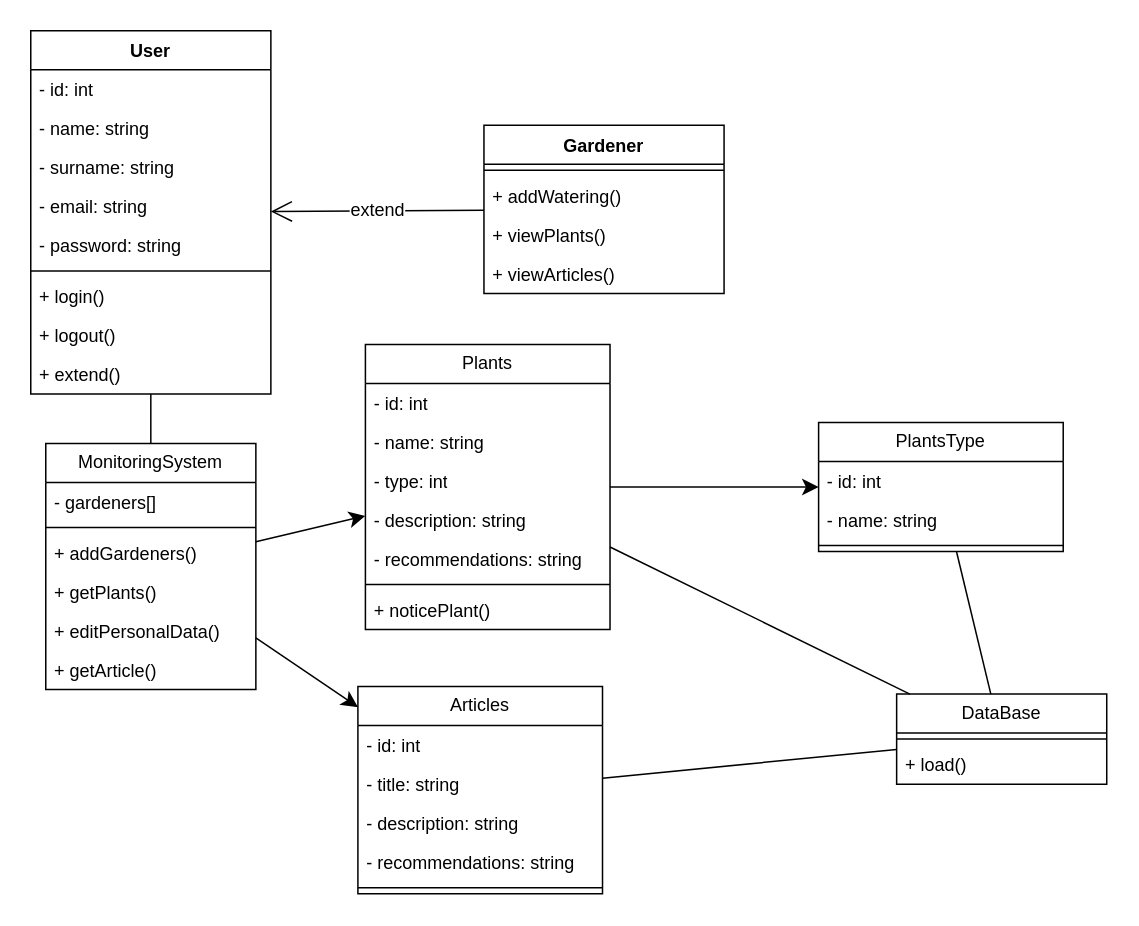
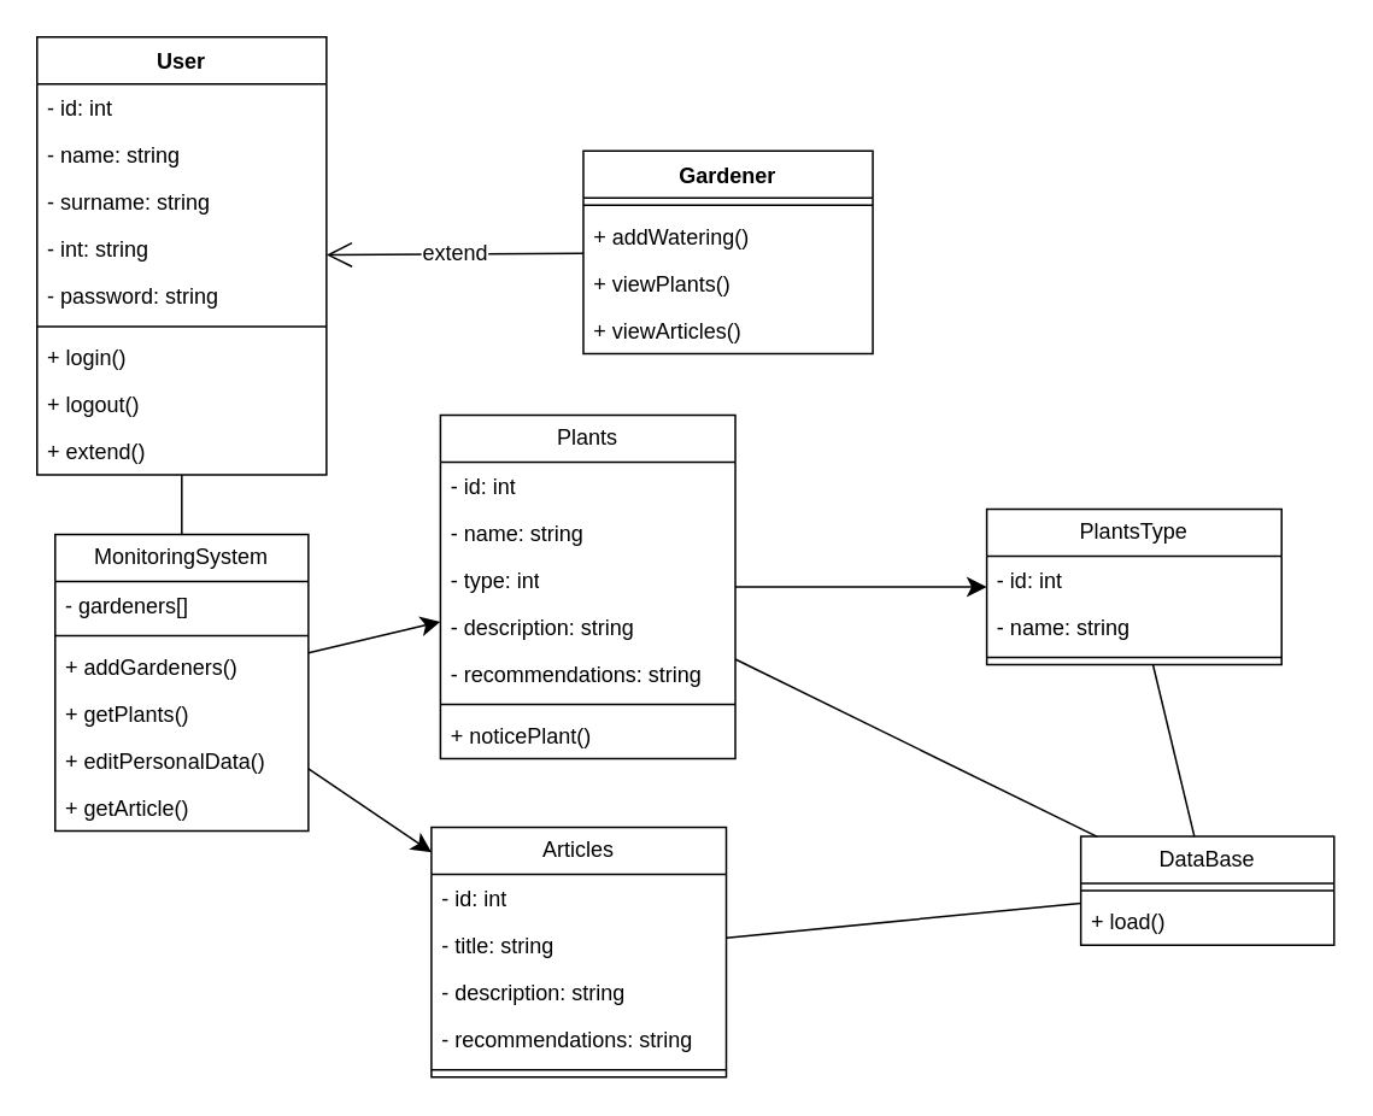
  <mxCell id="0" />
  <mxCell id="1" parent="0" />
  <mxCell id="2" style="edgeStyle=none;shape=connector;curved=1;rounded=0;orthogonalLoop=1;jettySize=auto;html=1;strokeColor=default;align=center;verticalAlign=middle;fontFamily=Helvetica;fontSize=12;fontColor=default;labelBackgroundColor=default;startFill=0;startSize=8;endArrow=none;endSize=8;" parent="1" source="28" target="9" edge="1"><mxGeometry relative="1" as="geometry"><mxPoint x="101.378" y="225" as="sourcePoint" /></mxGeometry></mxCell>
  <mxCell id="3" value="Gardener" style="swimlane;fontStyle=1;align=center;verticalAlign=top;childLayout=stackLayout;horizontal=1;startSize=26;horizontalStack=0;resizeParent=1;resizeParentMax=0;resizeLast=0;collapsible=1;marginBottom=0;whiteSpace=wrap;html=1;fontFamily=Helvetica;fontSize=12;fontColor=default;labelBackgroundColor=default;" parent="1" vertex="1"><mxGeometry x="322" y="83" width="160" height="112" as="geometry" /></mxCell>
  <mxCell id="4" value="" style="line;strokeWidth=1;fillColor=none;align=left;verticalAlign=middle;spacingTop=-1;spacingLeft=3;spacingRight=3;rotatable=0;labelPosition=right;points=[];portConstraint=eastwest;strokeColor=inherit;fontFamily=Helvetica;fontSize=12;fontColor=default;labelBackgroundColor=default;" parent="3" vertex="1"><mxGeometry y="26" width="160" height="8" as="geometry" /></mxCell>
  <mxCell id="5" value="+ addWatering()" style="text;strokeColor=none;fillColor=none;align=left;verticalAlign=top;spacingLeft=4;spacingRight=4;overflow=hidden;rotatable=0;points=[[0,0.5],[1,0.5]];portConstraint=eastwest;whiteSpace=wrap;html=1;fontFamily=Helvetica;fontSize=12;fontColor=default;labelBackgroundColor=default;" parent="3" vertex="1"><mxGeometry y="34" width="160" height="26" as="geometry" /></mxCell>
  <mxCell id="6" value="+ viewPlants()" style="text;strokeColor=none;fillColor=none;align=left;verticalAlign=top;spacingLeft=4;spacingRight=4;overflow=hidden;rotatable=0;points=[[0,0.5],[1,0.5]];portConstraint=eastwest;whiteSpace=wrap;html=1;fontFamily=Helvetica;fontSize=12;fontColor=default;labelBackgroundColor=default;" parent="3" vertex="1"><mxGeometry y="60" width="160" height="26" as="geometry" /></mxCell>
  <mxCell id="7" value="+ viewArticles()" style="text;strokeColor=none;fillColor=none;align=left;verticalAlign=top;spacingLeft=4;spacingRight=4;overflow=hidden;rotatable=0;points=[[0,0.5],[1,0.5]];portConstraint=eastwest;whiteSpace=wrap;html=1;fontFamily=Helvetica;fontSize=12;fontColor=default;labelBackgroundColor=default;" vertex="1" parent="3"><mxGeometry y="86" width="160" height="26" as="geometry" /></mxCell>
  <mxCell id="8" style="shape=connector;rounded=0;orthogonalLoop=1;jettySize=auto;html=1;strokeColor=default;align=center;verticalAlign=middle;fontFamily=Helvetica;fontSize=12;fontColor=default;labelBackgroundColor=default;startFill=0;startSize=8;endArrow=classic;endSize=8;endFill=1;" parent="1" source="9" target="19" edge="1"><mxGeometry relative="1" as="geometry" /></mxCell>
  <mxCell id="9" value="MonitoringSystem" style="swimlane;fontStyle=0;childLayout=stackLayout;horizontal=1;startSize=26;fillColor=none;horizontalStack=0;resizeParent=1;resizeParentMax=0;resizeLast=0;collapsible=1;marginBottom=0;whiteSpace=wrap;html=1;fontFamily=Helvetica;fontSize=12;fontColor=default;labelBackgroundColor=default;" parent="1" vertex="1"><mxGeometry x="30" y="295" width="140" height="164" as="geometry" /></mxCell>
  <mxCell id="10" value="- gardeners[]" style="text;strokeColor=none;fillColor=none;align=left;verticalAlign=top;spacingLeft=4;spacingRight=4;overflow=hidden;rotatable=0;points=[[0,0.5],[1,0.5]];portConstraint=eastwest;whiteSpace=wrap;html=1;fontFamily=Helvetica;fontSize=12;fontColor=default;labelBackgroundColor=default;" parent="9" vertex="1"><mxGeometry y="26" width="140" height="26" as="geometry" /></mxCell>
  <mxCell id="11" value="" style="line;strokeWidth=1;fillColor=none;align=left;verticalAlign=middle;spacingTop=-1;spacingLeft=3;spacingRight=3;rotatable=0;labelPosition=right;points=[];portConstraint=eastwest;strokeColor=inherit;fontFamily=Helvetica;fontSize=12;fontColor=default;labelBackgroundColor=default;" parent="9" vertex="1"><mxGeometry y="52" width="140" height="8" as="geometry" /></mxCell>
  <mxCell id="12" value="+ addGardeners()" style="text;strokeColor=none;fillColor=none;align=left;verticalAlign=top;spacingLeft=4;spacingRight=4;overflow=hidden;rotatable=0;points=[[0,0.5],[1,0.5]];portConstraint=eastwest;whiteSpace=wrap;html=1;fontFamily=Helvetica;fontSize=12;fontColor=default;labelBackgroundColor=default;" parent="9" vertex="1"><mxGeometry y="60" width="140" height="26" as="geometry" /></mxCell>
  <mxCell id="13" value="+ getPlants()" style="text;strokeColor=none;fillColor=none;align=left;verticalAlign=top;spacingLeft=4;spacingRight=4;overflow=hidden;rotatable=0;points=[[0,0.5],[1,0.5]];portConstraint=eastwest;whiteSpace=wrap;html=1;fontFamily=Helvetica;fontSize=12;fontColor=default;labelBackgroundColor=default;" parent="9" vertex="1"><mxGeometry y="86" width="140" height="26" as="geometry" /></mxCell>
  <mxCell id="14" value="+ editPersonalData()" style="text;strokeColor=none;fillColor=none;align=left;verticalAlign=top;spacingLeft=4;spacingRight=4;overflow=hidden;rotatable=0;points=[[0,0.5],[1,0.5]];portConstraint=eastwest;whiteSpace=wrap;html=1;fontFamily=Helvetica;fontSize=12;fontColor=default;labelBackgroundColor=default;" parent="9" vertex="1"><mxGeometry y="112" width="140" height="26" as="geometry" /></mxCell>
  <mxCell id="15" value="+ getArticle()" style="text;strokeColor=none;fillColor=none;align=left;verticalAlign=top;spacingLeft=4;spacingRight=4;overflow=hidden;rotatable=0;points=[[0,0.5],[1,0.5]];portConstraint=eastwest;whiteSpace=wrap;html=1;fontFamily=Helvetica;fontSize=12;fontColor=default;labelBackgroundColor=default;" vertex="1" parent="9"><mxGeometry y="138" width="140" height="26" as="geometry" /></mxCell>
  <mxCell id="16" value="DataBase" style="swimlane;fontStyle=0;childLayout=stackLayout;horizontal=1;startSize=26;fillColor=none;horizontalStack=0;resizeParent=1;resizeParentMax=0;resizeLast=0;collapsible=1;marginBottom=0;whiteSpace=wrap;html=1;fontFamily=Helvetica;fontSize=12;fontColor=default;labelBackgroundColor=default;" parent="1" vertex="1"><mxGeometry x="597" y="462" width="140" height="60" as="geometry" /></mxCell>
  <mxCell id="17" value="" style="line;strokeWidth=1;fillColor=none;align=left;verticalAlign=middle;spacingTop=-1;spacingLeft=3;spacingRight=3;rotatable=0;labelPosition=right;points=[];portConstraint=eastwest;strokeColor=inherit;fontFamily=Helvetica;fontSize=12;fontColor=default;labelBackgroundColor=default;" parent="16" vertex="1"><mxGeometry y="26" width="140" height="8" as="geometry" /></mxCell>
  <mxCell id="18" value="+ load()" style="text;strokeColor=none;fillColor=none;align=left;verticalAlign=top;spacingLeft=4;spacingRight=4;overflow=hidden;rotatable=0;points=[[0,0.5],[1,0.5]];portConstraint=eastwest;whiteSpace=wrap;html=1;fontFamily=Helvetica;fontSize=12;fontColor=default;labelBackgroundColor=default;" parent="16" vertex="1"><mxGeometry y="34" width="140" height="26" as="geometry" /></mxCell>
  <mxCell id="19" value="Plants" style="swimlane;fontStyle=0;childLayout=stackLayout;horizontal=1;startSize=26;fillColor=none;horizontalStack=0;resizeParent=1;resizeParentMax=0;resizeLast=0;collapsible=1;marginBottom=0;whiteSpace=wrap;html=1;fontFamily=Helvetica;fontSize=12;fontColor=default;labelBackgroundColor=default;" parent="1" vertex="1"><mxGeometry x="243" y="229" width="163" height="190" as="geometry" /></mxCell>
  <mxCell id="20" value="- id: int" style="text;strokeColor=none;fillColor=none;align=left;verticalAlign=top;spacingLeft=4;spacingRight=4;overflow=hidden;rotatable=0;points=[[0,0.5],[1,0.5]];portConstraint=eastwest;whiteSpace=wrap;html=1;fontFamily=Helvetica;fontSize=12;fontColor=default;labelBackgroundColor=default;" vertex="1" parent="19"><mxGeometry y="26" width="163" height="26" as="geometry" /></mxCell>
  <mxCell id="21" value="- name: string" style="text;strokeColor=none;fillColor=none;align=left;verticalAlign=top;spacingLeft=4;spacingRight=4;overflow=hidden;rotatable=0;points=[[0,0.5],[1,0.5]];portConstraint=eastwest;whiteSpace=wrap;html=1;fontFamily=Helvetica;fontSize=12;fontColor=default;labelBackgroundColor=default;" parent="19" vertex="1"><mxGeometry y="52" width="163" height="26" as="geometry" /></mxCell>
  <mxCell id="22" value="- type: int" style="text;strokeColor=none;fillColor=none;align=left;verticalAlign=top;spacingLeft=4;spacingRight=4;overflow=hidden;rotatable=0;points=[[0,0.5],[1,0.5]];portConstraint=eastwest;whiteSpace=wrap;html=1;fontFamily=Helvetica;fontSize=12;fontColor=default;labelBackgroundColor=default;" vertex="1" parent="19"><mxGeometry y="78" width="163" height="26" as="geometry" /></mxCell>
  <mxCell id="23" value="- description: string" style="text;strokeColor=none;fillColor=none;align=left;verticalAlign=top;spacingLeft=4;spacingRight=4;overflow=hidden;rotatable=0;points=[[0,0.5],[1,0.5]];portConstraint=eastwest;whiteSpace=wrap;html=1;fontFamily=Helvetica;fontSize=12;fontColor=default;labelBackgroundColor=default;" parent="19" vertex="1"><mxGeometry y="104" width="163" height="26" as="geometry" /></mxCell>
  <mxCell id="24" value="- recommendations: string" style="text;strokeColor=none;fillColor=none;align=left;verticalAlign=top;spacingLeft=4;spacingRight=4;overflow=hidden;rotatable=0;points=[[0,0.5],[1,0.5]];portConstraint=eastwest;whiteSpace=wrap;html=1;fontFamily=Helvetica;fontSize=12;fontColor=default;labelBackgroundColor=default;" parent="19" vertex="1"><mxGeometry y="130" width="163" height="26" as="geometry" /></mxCell>
  <mxCell id="25" value="" style="line;strokeWidth=1;fillColor=none;align=left;verticalAlign=middle;spacingTop=-1;spacingLeft=3;spacingRight=3;rotatable=0;labelPosition=right;points=[];portConstraint=eastwest;strokeColor=inherit;fontFamily=Helvetica;fontSize=12;fontColor=default;labelBackgroundColor=default;" parent="19" vertex="1"><mxGeometry y="156" width="163" height="8" as="geometry" /></mxCell>
  <mxCell id="26" value="+ noticePlant()" style="text;strokeColor=none;fillColor=none;align=left;verticalAlign=top;spacingLeft=4;spacingRight=4;overflow=hidden;rotatable=0;points=[[0,0.5],[1,0.5]];portConstraint=eastwest;whiteSpace=wrap;html=1;fontFamily=Helvetica;fontSize=12;fontColor=default;labelBackgroundColor=default;" parent="19" vertex="1"><mxGeometry y="164" width="163" height="26" as="geometry" /></mxCell>
  <mxCell id="27" value="extend" style="endArrow=open;endSize=12;dashed=0;html=1;rounded=0;strokeColor=default;align=center;verticalAlign=middle;fontFamily=Helvetica;fontSize=12;fontColor=default;labelBackgroundColor=default;edgeStyle=none;curved=1;" parent="1" source="3" target="28" edge="1"><mxGeometry width="160" relative="1" as="geometry"><mxPoint x="239" y="86" as="sourcePoint" /><mxPoint x="172" y="148.517" as="targetPoint" /></mxGeometry></mxCell>
  <mxCell id="28" value="User" style="swimlane;fontStyle=1;align=center;verticalAlign=top;childLayout=stackLayout;horizontal=1;startSize=26;horizontalStack=0;resizeParent=1;resizeParentMax=0;resizeLast=0;collapsible=1;marginBottom=0;whiteSpace=wrap;html=1;fontFamily=Helvetica;fontSize=12;fontColor=default;labelBackgroundColor=default;" parent="1" vertex="1"><mxGeometry x="20" y="20" width="160" height="242" as="geometry" /></mxCell>
  <mxCell id="29" value="- id: int" style="text;strokeColor=none;fillColor=none;align=left;verticalAlign=top;spacingLeft=4;spacingRight=4;overflow=hidden;rotatable=0;points=[[0,0.5],[1,0.5]];portConstraint=eastwest;whiteSpace=wrap;html=1;fontFamily=Helvetica;fontSize=12;fontColor=default;labelBackgroundColor=default;" parent="28" vertex="1"><mxGeometry y="26" width="160" height="26" as="geometry" /></mxCell>
  <mxCell id="30" value="- name: string" style="text;strokeColor=none;fillColor=none;align=left;verticalAlign=top;spacingLeft=4;spacingRight=4;overflow=hidden;rotatable=0;points=[[0,0.5],[1,0.5]];portConstraint=eastwest;whiteSpace=wrap;html=1;fontFamily=Helvetica;fontSize=12;fontColor=default;labelBackgroundColor=default;" parent="28" vertex="1"><mxGeometry y="52" width="160" height="26" as="geometry" /></mxCell>
  <mxCell id="31" value="- surname: string" style="text;strokeColor=none;fillColor=none;align=left;verticalAlign=top;spacingLeft=4;spacingRight=4;overflow=hidden;rotatable=0;points=[[0,0.5],[1,0.5]];portConstraint=eastwest;whiteSpace=wrap;html=1;fontFamily=Helvetica;fontSize=12;fontColor=default;labelBackgroundColor=default;" parent="28" vertex="1"><mxGeometry y="78" width="160" height="26" as="geometry" /></mxCell>
- <mxCell id="32" value="- email: string" style="text;strokeColor=none;fillColor=none;align=left;verticalAlign=top;spacingLeft=4;spacingRight=4;overflow=hidden;rotatable=0;points=[[0,0.5],[1,0.5]];portConstraint=eastwest;whiteSpace=wrap;html=1;fontFamily=Helvetica;fontSize=12;fontColor=default;labelBackgroundColor=default;" parent="28" vertex="1"><mxGeometry y="104" width="160" height="26" as="geometry" /></mxCell>
+ <mxCell id="32" value="- int: string" style="text;strokeColor=none;fillColor=none;align=left;verticalAlign=top;spacingLeft=4;spacingRight=4;overflow=hidden;rotatable=0;points=[[0,0.5],[1,0.5]];portConstraint=eastwest;whiteSpace=wrap;html=1;fontFamily=Helvetica;fontSize=12;fontColor=default;labelBackgroundColor=default;" parent="28" vertex="1"><mxGeometry y="104" width="160" height="26" as="geometry" /></mxCell>
  <mxCell id="33" value="- password: string" style="text;strokeColor=none;fillColor=none;align=left;verticalAlign=top;spacingLeft=4;spacingRight=4;overflow=hidden;rotatable=0;points=[[0,0.5],[1,0.5]];portConstraint=eastwest;whiteSpace=wrap;html=1;fontFamily=Helvetica;fontSize=12;fontColor=default;labelBackgroundColor=default;" parent="28" vertex="1"><mxGeometry y="130" width="160" height="26" as="geometry" /></mxCell>
  <mxCell id="34" value="" style="line;strokeWidth=1;fillColor=none;align=left;verticalAlign=middle;spacingTop=-1;spacingLeft=3;spacingRight=3;rotatable=0;labelPosition=right;points=[];portConstraint=eastwest;strokeColor=inherit;fontFamily=Helvetica;fontSize=12;fontColor=default;labelBackgroundColor=default;" parent="28" vertex="1"><mxGeometry y="156" width="160" height="8" as="geometry" /></mxCell>
  <mxCell id="35" value="+ login()" style="text;strokeColor=none;fillColor=none;align=left;verticalAlign=top;spacingLeft=4;spacingRight=4;overflow=hidden;rotatable=0;points=[[0,0.5],[1,0.5]];portConstraint=eastwest;whiteSpace=wrap;html=1;fontFamily=Helvetica;fontSize=12;fontColor=default;labelBackgroundColor=default;" parent="28" vertex="1"><mxGeometry y="164" width="160" height="26" as="geometry" /></mxCell>
  <mxCell id="36" value="+ logout()" style="text;strokeColor=none;fillColor=none;align=left;verticalAlign=top;spacingLeft=4;spacingRight=4;overflow=hidden;rotatable=0;points=[[0,0.5],[1,0.5]];portConstraint=eastwest;whiteSpace=wrap;html=1;fontFamily=Helvetica;fontSize=12;fontColor=default;labelBackgroundColor=default;" parent="28" vertex="1"><mxGeometry y="190" width="160" height="26" as="geometry" /></mxCell>
  <mxCell id="37" value="+ extend()" style="text;strokeColor=none;fillColor=none;align=left;verticalAlign=top;spacingLeft=4;spacingRight=4;overflow=hidden;rotatable=0;points=[[0,0.5],[1,0.5]];portConstraint=eastwest;whiteSpace=wrap;html=1;fontFamily=Helvetica;fontSize=12;fontColor=default;labelBackgroundColor=default;" parent="28" vertex="1"><mxGeometry y="216" width="160" height="26" as="geometry" /></mxCell>
  <mxCell id="38" value="Articles" style="swimlane;fontStyle=0;childLayout=stackLayout;horizontal=1;startSize=26;fillColor=none;horizontalStack=0;resizeParent=1;resizeParentMax=0;resizeLast=0;collapsible=1;marginBottom=0;whiteSpace=wrap;html=1;fontFamily=Helvetica;fontSize=12;fontColor=default;labelBackgroundColor=default;" vertex="1" parent="1"><mxGeometry x="238" y="457" width="163" height="138" as="geometry" /></mxCell>
  <mxCell id="39" value="- id: int" style="text;strokeColor=none;fillColor=none;align=left;verticalAlign=top;spacingLeft=4;spacingRight=4;overflow=hidden;rotatable=0;points=[[0,0.5],[1,0.5]];portConstraint=eastwest;whiteSpace=wrap;html=1;fontFamily=Helvetica;fontSize=12;fontColor=default;labelBackgroundColor=default;" vertex="1" parent="38"><mxGeometry y="26" width="163" height="26" as="geometry" /></mxCell>
  <mxCell id="40" value="- title: string" style="text;strokeColor=none;fillColor=none;align=left;verticalAlign=top;spacingLeft=4;spacingRight=4;overflow=hidden;rotatable=0;points=[[0,0.5],[1,0.5]];portConstraint=eastwest;whiteSpace=wrap;html=1;fontFamily=Helvetica;fontSize=12;fontColor=default;labelBackgroundColor=default;" vertex="1" parent="38"><mxGeometry y="52" width="163" height="26" as="geometry" /></mxCell>
  <mxCell id="41" value="- description: string" style="text;strokeColor=none;fillColor=none;align=left;verticalAlign=top;spacingLeft=4;spacingRight=4;overflow=hidden;rotatable=0;points=[[0,0.5],[1,0.5]];portConstraint=eastwest;whiteSpace=wrap;html=1;fontFamily=Helvetica;fontSize=12;fontColor=default;labelBackgroundColor=default;" vertex="1" parent="38"><mxGeometry y="78" width="163" height="26" as="geometry" /></mxCell>
  <mxCell id="42" value="- recommendations: string" style="text;strokeColor=none;fillColor=none;align=left;verticalAlign=top;spacingLeft=4;spacingRight=4;overflow=hidden;rotatable=0;points=[[0,0.5],[1,0.5]];portConstraint=eastwest;whiteSpace=wrap;html=1;fontFamily=Helvetica;fontSize=12;fontColor=default;labelBackgroundColor=default;" vertex="1" parent="38"><mxGeometry y="104" width="163" height="26" as="geometry" /></mxCell>
  <mxCell id="43" value="" style="line;strokeWidth=1;fillColor=none;align=left;verticalAlign=middle;spacingTop=-1;spacingLeft=3;spacingRight=3;rotatable=0;labelPosition=right;points=[];portConstraint=eastwest;strokeColor=inherit;fontFamily=Helvetica;fontSize=12;fontColor=default;labelBackgroundColor=default;" vertex="1" parent="38"><mxGeometry y="130" width="163" height="8" as="geometry" /></mxCell>
  <mxCell id="44" style="shape=connector;rounded=0;orthogonalLoop=1;jettySize=auto;html=1;strokeColor=default;align=center;verticalAlign=middle;fontFamily=Helvetica;fontSize=12;fontColor=default;labelBackgroundColor=default;startFill=0;startSize=8;endArrow=classic;endSize=8;endFill=1;" edge="1" parent="1" source="9" target="38"><mxGeometry relative="1" as="geometry"><mxPoint x="180" y="369" as="sourcePoint" /><mxPoint x="258" y="350" as="targetPoint" /></mxGeometry></mxCell>
  <mxCell id="45" style="edgeStyle=none;shape=connector;curved=1;rounded=0;orthogonalLoop=1;jettySize=auto;html=1;strokeColor=default;align=center;verticalAlign=middle;fontFamily=Helvetica;fontSize=12;fontColor=default;labelBackgroundColor=default;startFill=0;startSize=8;endArrow=none;endSize=8;" edge="1" parent="1" source="38" target="16"><mxGeometry relative="1" as="geometry"><mxPoint x="421" y="359" as="sourcePoint" /><mxPoint x="485" y="382" as="targetPoint" /></mxGeometry></mxCell>
  <mxCell id="46" value="PlantsType" style="swimlane;fontStyle=0;childLayout=stackLayout;horizontal=1;startSize=26;fillColor=none;horizontalStack=0;resizeParent=1;resizeParentMax=0;resizeLast=0;collapsible=1;marginBottom=0;whiteSpace=wrap;html=1;fontFamily=Helvetica;fontSize=12;fontColor=default;labelBackgroundColor=default;" vertex="1" parent="1"><mxGeometry x="545" y="281" width="163" height="86" as="geometry" /></mxCell>
  <mxCell id="47" value="- id: int" style="text;strokeColor=none;fillColor=none;align=left;verticalAlign=top;spacingLeft=4;spacingRight=4;overflow=hidden;rotatable=0;points=[[0,0.5],[1,0.5]];portConstraint=eastwest;whiteSpace=wrap;html=1;fontFamily=Helvetica;fontSize=12;fontColor=default;labelBackgroundColor=default;" vertex="1" parent="46"><mxGeometry y="26" width="163" height="26" as="geometry" /></mxCell>
  <mxCell id="48" value="- name: string" style="text;strokeColor=none;fillColor=none;align=left;verticalAlign=top;spacingLeft=4;spacingRight=4;overflow=hidden;rotatable=0;points=[[0,0.5],[1,0.5]];portConstraint=eastwest;whiteSpace=wrap;html=1;fontFamily=Helvetica;fontSize=12;fontColor=default;labelBackgroundColor=default;" vertex="1" parent="46"><mxGeometry y="52" width="163" height="26" as="geometry" /></mxCell>
  <mxCell id="49" value="" style="line;strokeWidth=1;fillColor=none;align=left;verticalAlign=middle;spacingTop=-1;spacingLeft=3;spacingRight=3;rotatable=0;labelPosition=right;points=[];portConstraint=eastwest;strokeColor=inherit;fontFamily=Helvetica;fontSize=12;fontColor=default;labelBackgroundColor=default;" vertex="1" parent="46"><mxGeometry y="78" width="163" height="8" as="geometry" /></mxCell>
  <mxCell id="50" style="shape=connector;rounded=0;orthogonalLoop=1;jettySize=auto;html=1;strokeColor=default;align=center;verticalAlign=middle;fontFamily=Helvetica;fontSize=12;fontColor=default;labelBackgroundColor=default;startFill=0;startSize=8;endArrow=classic;endSize=8;endFill=1;" edge="1" parent="1" source="19" target="46"><mxGeometry relative="1" as="geometry"><mxPoint x="180" y="377" as="sourcePoint" /><mxPoint x="258" y="366" as="targetPoint" /></mxGeometry></mxCell>
  <mxCell id="51" style="edgeStyle=none;shape=connector;curved=1;rounded=0;orthogonalLoop=1;jettySize=auto;html=1;strokeColor=default;align=center;verticalAlign=middle;fontFamily=Helvetica;fontSize=12;fontColor=default;labelBackgroundColor=default;startFill=0;startSize=8;endArrow=none;endSize=8;" edge="1" parent="1" source="19" target="16"><mxGeometry relative="1" as="geometry"><mxPoint x="411" y="581" as="sourcePoint" /><mxPoint x="555" y="541" as="targetPoint" /></mxGeometry></mxCell>
  <mxCell id="52" style="edgeStyle=none;shape=connector;curved=1;rounded=0;orthogonalLoop=1;jettySize=auto;html=1;strokeColor=default;align=center;verticalAlign=middle;fontFamily=Helvetica;fontSize=12;fontColor=default;labelBackgroundColor=default;startFill=0;startSize=8;endArrow=none;endSize=8;" edge="1" parent="1" source="46" target="16"><mxGeometry relative="1" as="geometry"><mxPoint x="421" y="591" as="sourcePoint" /><mxPoint x="565" y="551" as="targetPoint" /></mxGeometry></mxCell>
